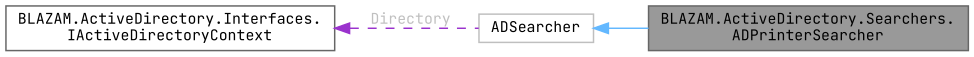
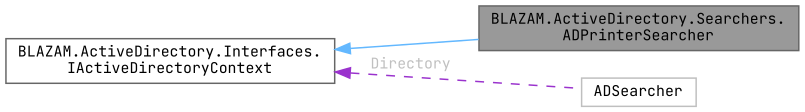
  digraph {
    fontname="JetBrains Mono"
    rankdir=LR
    node [color=gray40 fillcolor=white fontname="JetBrains Mono" fontsize=10 shape=box style=filled]
    edge [dir=back fontname="JetBrains Mono" fontsize=10 labelfontname=Helvetica labelfontsize=10]
    n1 [fillcolor=grey60 fontcolor=black height=0.2 label="BLAZAM.ActiveDirectory.Searchers.\lADPrinterSearcher" width=0.4]
    n2 [color=grey75 height=0.2 label=ADSearcher width=0.4]
    n3 [height=0.2 label="BLAZAM.ActiveDirectory.Interfaces.\lIActiveDirectoryContext" width=0.4]
-   n2 -> n1 [color=steelblue1 style=solid]
+   n3 -> n1 [color=steelblue1 style=solid]
    n3 -> n2 [color=darkorchid3 fontcolor=grey label=" Directory" style=dashed]
  }
